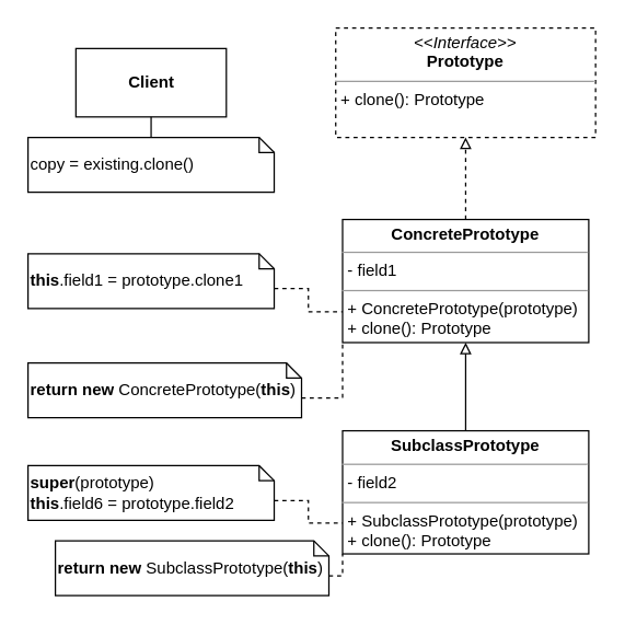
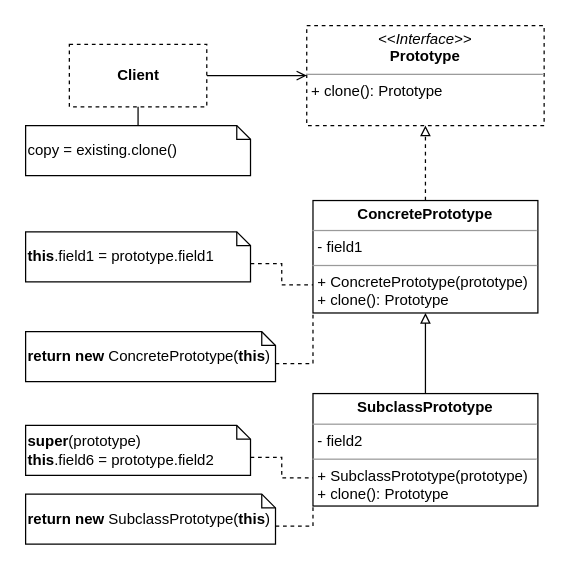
  <mxCell id="0" />
  <mxCell id="1" parent="0" />
- <mxCell id="3" value="&lt;b&gt;Client&lt;/b&gt;" style="html=1;" vertex="1" parent="1"><mxGeometry x="55" y="35" width="110" height="50" as="geometry" /></mxCell>
+ <mxCell id="2" style="edgeStyle=orthogonalEdgeStyle;rounded=0;orthogonalLoop=1;jettySize=auto;html=1;exitX=1;exitY=0.5;exitDx=0;exitDy=0;entryX=0;entryY=0.5;entryDx=0;entryDy=0;endArrow=open;endFill=0;" edge="1" parent="1" source="3" target="4"><mxGeometry relative="1" as="geometry" /></mxCell>
+ <mxCell id="3" value="&lt;b&gt;Client&lt;/b&gt;" style="html=1;dashed=1;" vertex="1" parent="1"><mxGeometry x="55" y="35" width="110" height="50" as="geometry" /></mxCell>
  <mxCell id="4" value="&lt;p style=&quot;margin:0px;margin-top:4px;text-align:center;&quot;&gt;&lt;i&gt;&amp;lt;&amp;lt;Interface&amp;gt;&amp;gt;&lt;/i&gt;&lt;br&gt;&lt;b&gt;Prototype&lt;/b&gt;&lt;/p&gt;&lt;hr size=&quot;1&quot;&gt;&lt;p style=&quot;margin:0px;margin-left:4px;&quot;&gt;&lt;/p&gt;&lt;p style=&quot;margin:0px;margin-left:4px;&quot;&gt;+ clone(): Prototype&lt;br&gt;&lt;/p&gt;" style="verticalAlign=top;align=left;overflow=fill;fontSize=12;fontFamily=Helvetica;html=1;dashed=1;" vertex="1" parent="1"><mxGeometry x="245" y="20" width="190" height="80" as="geometry" /></mxCell>
  <mxCell id="5" style="edgeStyle=orthogonalEdgeStyle;rounded=0;orthogonalLoop=1;jettySize=auto;html=1;exitX=0.5;exitY=0;exitDx=0;exitDy=0;entryX=0.5;entryY=1;entryDx=0;entryDy=0;dashed=1;endArrow=block;endFill=0;" edge="1" parent="1" source="6" target="4"><mxGeometry relative="1" as="geometry" /></mxCell>
  <mxCell id="6" value="&lt;p style=&quot;margin:0px;margin-top:4px;text-align:center;&quot;&gt;&lt;b&gt;ConcretePrototype&lt;/b&gt;&lt;/p&gt;&lt;hr size=&quot;1&quot;&gt;&lt;p style=&quot;margin:0px;margin-left:4px;&quot;&gt;- field1&lt;/p&gt;&lt;hr size=&quot;1&quot;&gt;&lt;p style=&quot;margin:0px;margin-left:4px;&quot;&gt;+ ConcretePrototype(prototype)&lt;/p&gt;&lt;p style=&quot;margin:0px;margin-left:4px;&quot;&gt;+ clone(): Prototype&lt;/p&gt;" style="verticalAlign=top;align=left;overflow=fill;fontSize=12;fontFamily=Helvetica;html=1;" vertex="1" parent="1"><mxGeometry x="250" y="160" width="180" height="90" as="geometry" /></mxCell>
  <mxCell id="7" style="edgeStyle=orthogonalEdgeStyle;rounded=0;orthogonalLoop=1;jettySize=auto;html=1;exitX=0.5;exitY=0;exitDx=0;exitDy=0;entryX=0.5;entryY=1;entryDx=0;entryDy=0;endArrow=block;endFill=0;" edge="1" parent="1" source="8" target="6"><mxGeometry relative="1" as="geometry" /></mxCell>
  <mxCell id="8" value="&lt;p style=&quot;margin:0px;margin-top:4px;text-align:center;&quot;&gt;&lt;b&gt;SubclassPrototype&lt;/b&gt;&lt;/p&gt;&lt;hr size=&quot;1&quot;&gt;&lt;p style=&quot;margin:0px;margin-left:4px;&quot;&gt;- field2&lt;/p&gt;&lt;hr size=&quot;1&quot;&gt;&lt;p style=&quot;margin:0px;margin-left:4px;&quot;&gt;+ SubclassPrototype(prototype)&lt;/p&gt;&lt;p style=&quot;margin:0px;margin-left:4px;&quot;&gt;+ clone(): Prototype&lt;/p&gt;" style="verticalAlign=top;align=left;overflow=fill;fontSize=12;fontFamily=Helvetica;html=1;" vertex="1" parent="1"><mxGeometry x="250" y="314.5" width="180" height="90" as="geometry" /></mxCell>
  <mxCell id="9" style="edgeStyle=orthogonalEdgeStyle;rounded=0;orthogonalLoop=1;jettySize=auto;html=1;exitX=0.5;exitY=0;exitDx=0;exitDy=0;exitPerimeter=0;entryX=0.5;entryY=1;entryDx=0;entryDy=0;dashed=0;endArrow=none;endFill=0;" edge="1" parent="1" source="10" target="3"><mxGeometry relative="1" as="geometry" /></mxCell>
  <mxCell id="10" value="copy = existing.clone()" style="shape=note2;boundedLbl=1;whiteSpace=wrap;html=1;size=11;verticalAlign=middle;align=left;" vertex="1" parent="1"><mxGeometry x="20" y="100" width="180" height="40" as="geometry" /></mxCell>
  <mxCell id="11" style="edgeStyle=orthogonalEdgeStyle;rounded=0;orthogonalLoop=1;jettySize=auto;html=1;exitX=0;exitY=0;exitDx=200;exitDy=25.5;exitPerimeter=0;entryX=0;entryY=1;entryDx=0;entryDy=0;dashed=1;endArrow=none;endFill=0;" edge="1" parent="1" source="12" target="6"><mxGeometry relative="1" as="geometry" /></mxCell>
  <mxCell id="12" value="&lt;b&gt;return new&lt;/b&gt; ConcretePrototype(&lt;b&gt;this&lt;/b&gt;)" style="shape=note2;boundedLbl=1;whiteSpace=wrap;html=1;size=11;verticalAlign=middle;align=left;" vertex="1" parent="1"><mxGeometry x="20" y="265" width="200" height="40" as="geometry" /></mxCell>
  <mxCell id="13" style="edgeStyle=orthogonalEdgeStyle;rounded=0;orthogonalLoop=1;jettySize=auto;html=1;exitX=0;exitY=0;exitDx=180;exitDy=25.5;exitPerimeter=0;entryX=0;entryY=0.75;entryDx=0;entryDy=0;dashed=1;endArrow=none;endFill=0;" edge="1" parent="1" source="14" target="6"><mxGeometry relative="1" as="geometry" /></mxCell>
- <mxCell id="14" value="&lt;b&gt;this&lt;/b&gt;.field1 = prototype.clone1" style="shape=note2;boundedLbl=1;whiteSpace=wrap;html=1;size=11;verticalAlign=middle;align=left;" vertex="1" parent="1"><mxGeometry x="20" y="185" width="180" height="40" as="geometry" /></mxCell>
+ <mxCell id="14" value="&lt;b&gt;this&lt;/b&gt;.field1 = prototype.field1" style="shape=note2;boundedLbl=1;whiteSpace=wrap;html=1;size=11;verticalAlign=middle;align=left;" vertex="1" parent="1"><mxGeometry x="20" y="185" width="180" height="40" as="geometry" /></mxCell>
  <mxCell id="15" style="edgeStyle=orthogonalEdgeStyle;rounded=0;orthogonalLoop=1;jettySize=auto;html=1;exitX=0;exitY=0;exitDx=200;exitDy=25.5;exitPerimeter=0;entryX=0;entryY=1;entryDx=0;entryDy=0;dashed=1;endArrow=none;endFill=0;" edge="1" parent="1" source="16" target="8"><mxGeometry relative="1" as="geometry" /></mxCell>
- <mxCell id="16" value="&lt;b&gt;return new&lt;/b&gt; SubclassPrototype(&lt;b&gt;this&lt;/b&gt;)" style="shape=note2;boundedLbl=1;whiteSpace=wrap;html=1;size=11;verticalAlign=middle;align=left;" vertex="1" parent="1"><mxGeometry x="40" y="395" width="200" height="40" as="geometry" /></mxCell>
+ <mxCell id="16" value="&lt;b&gt;return new&lt;/b&gt; SubclassPrototype(&lt;b&gt;this&lt;/b&gt;)" style="shape=note2;boundedLbl=1;whiteSpace=wrap;html=1;size=11;verticalAlign=middle;align=left;" vertex="1" parent="1"><mxGeometry x="20" y="395" width="200" height="40" as="geometry" /></mxCell>
  <mxCell id="17" style="edgeStyle=orthogonalEdgeStyle;rounded=0;orthogonalLoop=1;jettySize=auto;html=1;exitX=0;exitY=0;exitDx=180;exitDy=25.5;exitPerimeter=0;entryX=0;entryY=0.75;entryDx=0;entryDy=0;dashed=1;endArrow=none;endFill=0;" edge="1" parent="1" source="18" target="8"><mxGeometry relative="1" as="geometry" /></mxCell>
  <mxCell id="18" value="&lt;b&gt;super&lt;/b&gt;(prototype)&lt;br&gt;&lt;b&gt;this&lt;/b&gt;.field6 = prototype.field2" style="shape=note2;boundedLbl=1;whiteSpace=wrap;html=1;size=11;verticalAlign=middle;align=left;" vertex="1" parent="1"><mxGeometry x="20" y="340" width="180" height="40" as="geometry" /></mxCell>
